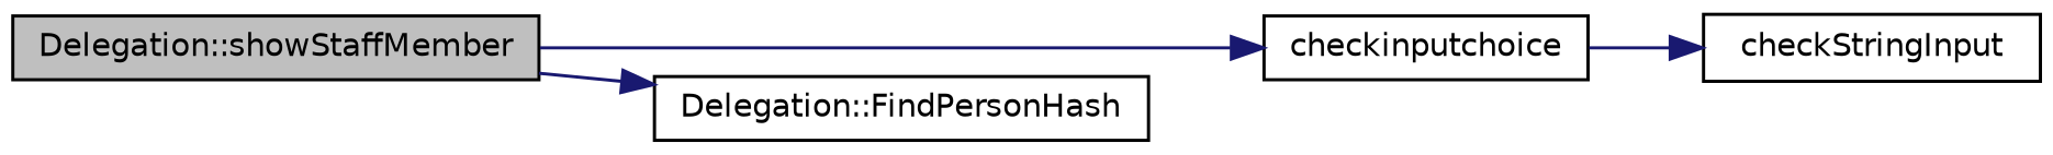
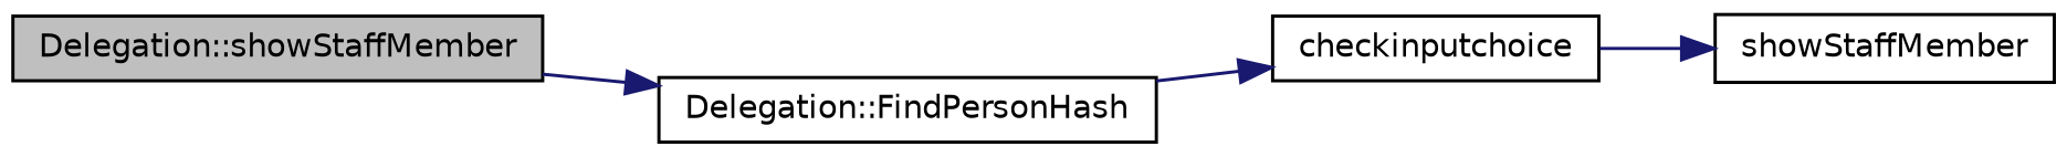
  digraph {
    rankdir=LR
    node [color=black fillcolor=white fontname=Helvetica fontsize=10 shape=record style=filled]
    edge [color=midnightblue fontname=Helvetica fontsize=10 labelfontname=Helvetica labelfontsize=10 style=solid]
    n1 [fillcolor=grey75 fontcolor=black height=0.2 label="Delegation::showStaffMember" width=0.4]
    n2 [height=0.2 label=checkinputchoice width=0.4]
    n3 [height=0.2 label="Delegation::FindPersonHash" width=0.4]
-   n4 [height=0.2 label=checkStringInput width=0.4]
-   n1 -> n2
+   n4 [height=0.2 label=showStaffMember width=0.4]
+   n3 -> n2
    n1 -> n3
    n2 -> n4
  }
